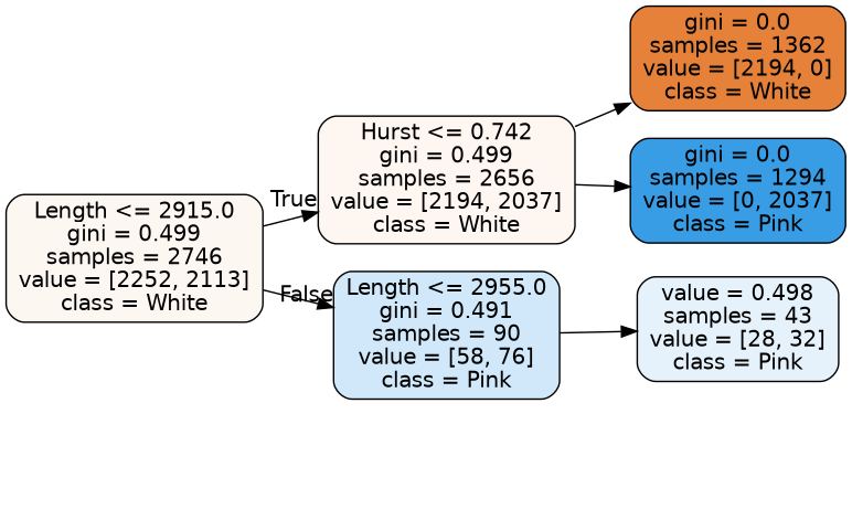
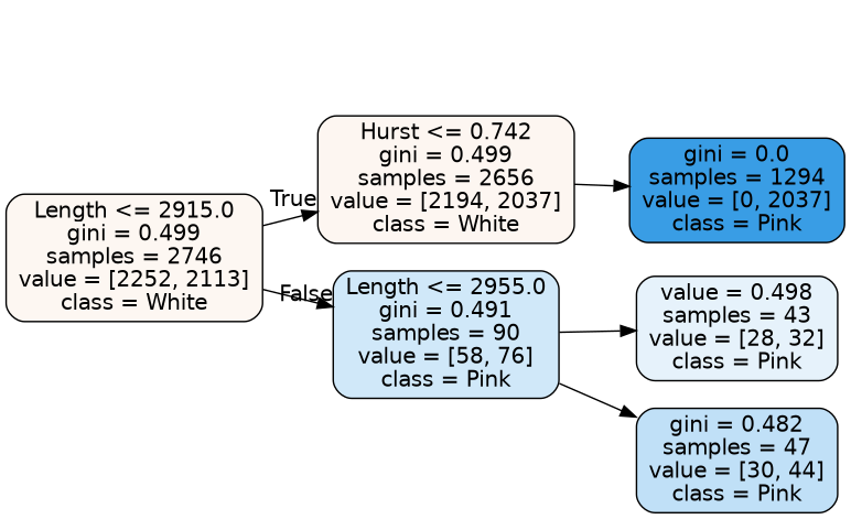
  digraph {
    rankdir=LR
    node [color=black fontname=helvetica shape=box style="filled, rounded"]
    edge [fontname=helvetica]
    n1 [fillcolor="#e5813910" label="Length <= 2915.0\ngini = 0.499\nsamples = 2746\nvalue = [2252, 2113]\nclass = White"]
    n2 [fillcolor="#e5813912" label="Hurst <= 0.742\ngini = 0.499\nsamples = 2656\nvalue = [2194, 2037]\nclass = White"]
    n3 [fillcolor="#399de53c" label="Length <= 2955.0\ngini = 0.491\nsamples = 90\nvalue = [58, 76]\nclass = Pink"]
-   n4 [fillcolor="#e58139ff" label="gini = 0.0\nsamples = 1362\nvalue = [2194, 0]\nclass = White"]
    n5 [fillcolor="#399de5ff" label="gini = 0.0\nsamples = 1294\nvalue = [0, 2037]\nclass = Pink"]
    n6 [fillcolor="#399de520" label="value = 0.498\nsamples = 43\nvalue = [28, 32]\nclass = Pink"]
+   n7 [fillcolor="#399de551" label="gini = 0.482\nsamples = 47\nvalue = [30, 44]\nclass = Pink"]
    n1 -> n2 [headlabel=True labelangle=45 labeldistance=2.5]
    n1 -> n3 [headlabel=False labelangle=-45 labeldistance=2.5]
-   n2 -> n4
    n2 -> n5
    n3 -> n6
+   n3 -> n7
  }
